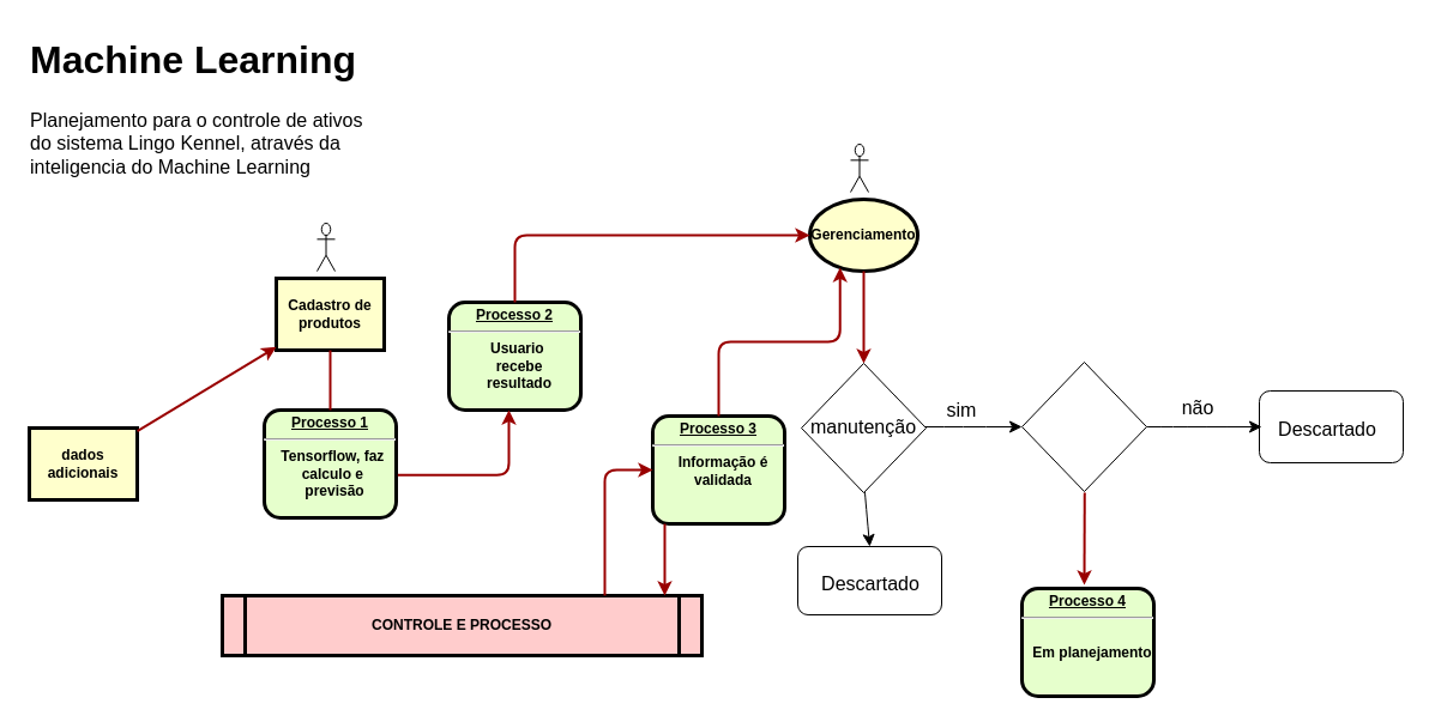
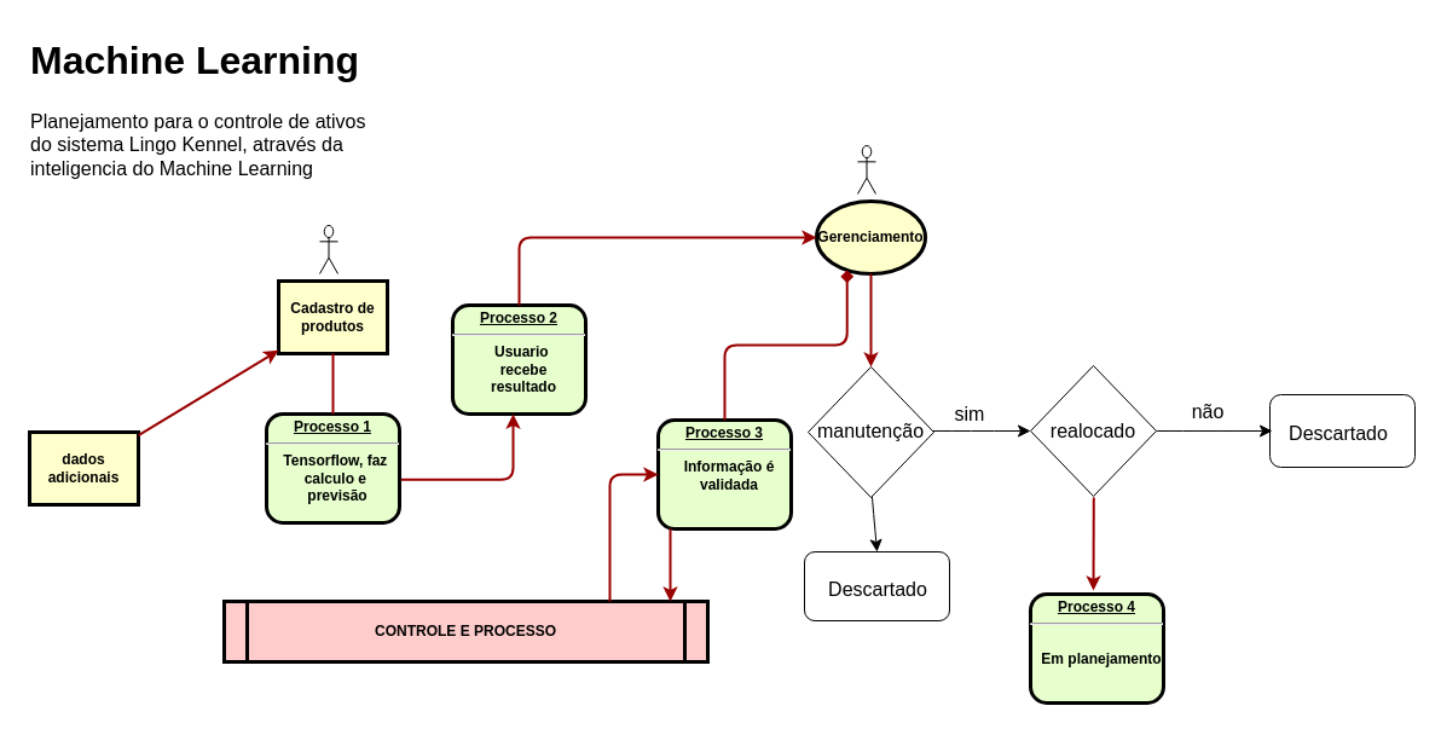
  <mxCell id="0" />
  <mxCell id="1" parent="0" />
  <mxCell id="2" value="&lt;p style=&quot;margin: 0px; margin-top: 4px; text-align: center; text-decoration: underline;&quot;&gt;&lt;strong&gt;Processo 1&lt;br&gt;&lt;/strong&gt;&lt;/p&gt;&lt;hr&gt;&lt;p style=&quot;margin: 0px; margin-left: 8px;&quot;&gt;Tensorflow, faz&amp;nbsp;&lt;br&gt;&lt;/p&gt;&lt;p style=&quot;margin: 0px; margin-left: 8px;&quot;&gt;calculo e&amp;nbsp;&lt;/p&gt;&lt;p style=&quot;margin: 0px; margin-left: 8px;&quot;&gt;previsão&lt;/p&gt;" style="verticalAlign=middle;align=center;overflow=fill;fontSize=12;fontFamily=Helvetica;html=1;rounded=1;fontStyle=1;strokeWidth=3;fillColor=#E6FFCC" parent="1" vertex="1"><mxGeometry x="220" y="342" width="110" height="90" as="geometry" /></mxCell>
  <mxCell id="3" value="Cadastro de produtos" style="whiteSpace=wrap;align=center;verticalAlign=middle;fontStyle=1;strokeWidth=3;fillColor=#FFFFCC" parent="1" vertex="1"><mxGeometry x="230" y="232" width="90" height="60" as="geometry" /></mxCell>
  <mxCell id="4" value="dados adicionais" style="whiteSpace=wrap;align=center;verticalAlign=middle;fontStyle=1;strokeWidth=3;fillColor=#FFFFCC" parent="1" vertex="1"><mxGeometry x="24" y="357" width="90" height="60" as="geometry" /></mxCell>
  <mxCell id="5" value="CONTROLE E PROCESSO" style="shape=process;whiteSpace=wrap;align=center;verticalAlign=middle;size=0.048;fontStyle=1;strokeWidth=3;fillColor=#FFCCCC" parent="1" vertex="1"><mxGeometry x="185" y="497" width="400" height="50" as="geometry" /></mxCell>
  <mxCell id="6" value="&lt;p style=&quot;margin: 0px; margin-top: 4px; text-align: center; text-decoration: underline;&quot;&gt;&lt;strong&gt;Processo 2&lt;br&gt;&lt;/strong&gt;&lt;/p&gt;&lt;hr&gt;&lt;p style=&quot;margin: 0px; margin-left: 8px;&quot;&gt;Usuario&amp;nbsp;&lt;/p&gt;&lt;p style=&quot;margin: 0px; margin-left: 8px;&quot;&gt;recebe&lt;/p&gt;&lt;p style=&quot;margin: 0px; margin-left: 8px;&quot;&gt;resultado&lt;/p&gt;" style="verticalAlign=middle;align=center;overflow=fill;fontSize=12;fontFamily=Helvetica;html=1;rounded=1;fontStyle=1;strokeWidth=3;fillColor=#E6FFCC" parent="1" vertex="1"><mxGeometry x="374" y="252" width="110" height="90" as="geometry" /></mxCell>
  <mxCell id="7" value="&lt;p style=&quot;margin: 0px; margin-top: 4px; text-align: center; text-decoration: underline;&quot;&gt;&lt;strong&gt;&lt;strong&gt;Processo 4&lt;/strong&gt;&lt;br&gt;&lt;/strong&gt;&lt;/p&gt;&lt;hr&gt;&lt;p style=&quot;margin: 0px; margin-left: 8px;&quot;&gt;&lt;br&gt;&lt;/p&gt;&lt;p style=&quot;margin: 0px; margin-left: 8px;&quot;&gt;Em planejamento&lt;/p&gt;" style="verticalAlign=middle;align=center;overflow=fill;fontSize=12;fontFamily=Helvetica;html=1;rounded=1;fontStyle=1;strokeWidth=3;fillColor=#E6FFCC" parent="1" vertex="1"><mxGeometry x="852" y="491" width="110" height="90" as="geometry" /></mxCell>
  <mxCell id="8" value="&lt;p style=&quot;margin: 0px; margin-top: 4px; text-align: center; text-decoration: underline;&quot;&gt;&lt;strong&gt;&lt;strong&gt;Processo 3&lt;/strong&gt;&lt;br&gt;&lt;/strong&gt;&lt;/p&gt;&lt;hr&gt;&lt;p style=&quot;margin: 0px; margin-left: 8px;&quot;&gt;Informação é&lt;/p&gt;&lt;p style=&quot;margin: 0px; margin-left: 8px;&quot;&gt;validada&lt;/p&gt;" style="verticalAlign=middle;align=center;overflow=fill;fontSize=12;fontFamily=Helvetica;html=1;rounded=1;fontStyle=1;strokeWidth=3;fillColor=#E6FFCC" parent="1" vertex="1"><mxGeometry x="544" y="347" width="110" height="90" as="geometry" /></mxCell>
  <mxCell id="9" value="Gerenciamento" style="ellipse;whiteSpace=wrap;align=center;verticalAlign=middle;fontStyle=1;strokeWidth=3;fillColor=#FFFFCC;" parent="1" vertex="1"><mxGeometry x="675" y="166" width="90" height="60" as="geometry" /></mxCell>
  <mxCell id="10" value="" style="edgeStyle=none;noEdgeStyle=1;strokeColor=#990000;strokeWidth=2;endArrow=none;" parent="1" source="3" target="2" edge="1"><mxGeometry width="100" height="100" relative="1" as="geometry"><mxPoint x="4" y="356" as="sourcePoint" /><mxPoint x="104" y="256" as="targetPoint" /></mxGeometry></mxCell>
  <mxCell id="11" value="" style="edgeStyle=none;noEdgeStyle=1;strokeColor=#990000;strokeWidth=2;" parent="1" source="4" target="3" edge="1"><mxGeometry width="100" height="100" relative="1" as="geometry"><mxPoint x="264" y="296" as="sourcePoint" /><mxPoint x="364" y="196" as="targetPoint" /></mxGeometry></mxCell>
  <mxCell id="12" value="" style="edgeStyle=elbowEdgeStyle;elbow=horizontal;strokeColor=#990000;strokeWidth=2;exitX=1.012;exitY=0.604;exitDx=0;exitDy=0;exitPerimeter=0;" parent="1" source="2" target="6" edge="1"><mxGeometry width="100" height="100" relative="1" as="geometry"><mxPoint x="364" y="476" as="sourcePoint" /><mxPoint x="464" y="376" as="targetPoint" /><Array as="points"><mxPoint x="424" y="416" /></Array></mxGeometry></mxCell>
  <mxCell id="13" value="" style="edgeStyle=elbowEdgeStyle;elbow=horizontal;strokeColor=#990000;strokeWidth=2" parent="1" source="6" target="9" edge="1"><mxGeometry width="100" height="100" relative="1" as="geometry"><mxPoint x="244" y="286" as="sourcePoint" /><mxPoint x="344" y="186" as="targetPoint" /><Array as="points"><mxPoint x="429" y="246" /></Array></mxGeometry></mxCell>
- <mxCell id="14" value="" style="edgeStyle=elbowEdgeStyle;elbow=vertical;entryX=0.25;entryY=1;strokeColor=#990000;strokeWidth=2" parent="1" source="8" target="9" edge="1"><mxGeometry width="100" height="100" relative="1" as="geometry"><mxPoint x="514" y="356" as="sourcePoint" /><mxPoint x="614" y="256" as="targetPoint" /></mxGeometry></mxCell>
+ <mxCell id="14" value="" style="edgeStyle=elbowEdgeStyle;elbow=vertical;entryX=0.25;entryY=1;strokeColor=#990000;strokeWidth=2;endArrow=diamond;" parent="1" source="8" target="9" edge="1"><mxGeometry width="100" height="100" relative="1" as="geometry"><mxPoint x="514" y="356" as="sourcePoint" /><mxPoint x="614" y="256" as="targetPoint" /></mxGeometry></mxCell>
  <mxCell id="15" value="" style="edgeStyle=elbowEdgeStyle;elbow=horizontal;strokeColor=#990000;strokeWidth=2" parent="1" source="8" target="5" edge="1"><mxGeometry width="100" height="100" relative="1" as="geometry"><mxPoint x="554" y="486" as="sourcePoint" /><mxPoint x="494" y="356" as="targetPoint" /><Array as="points"><mxPoint x="554" y="466" /></Array></mxGeometry></mxCell>
  <mxCell id="16" value="" style="edgeStyle=segmentEdgeStyle;strokeColor=#990000;strokeWidth=2" parent="1" source="5" target="8" edge="1"><mxGeometry width="100" height="100" relative="1" as="geometry"><mxPoint x="324" y="466" as="sourcePoint" /><mxPoint x="424" y="366" as="targetPoint" /><Array as="points"><mxPoint x="504" y="392" /></Array></mxGeometry></mxCell>
  <mxCell id="17" value="" style="edgeStyle=elbowEdgeStyle;elbow=horizontal;strokeColor=#990000;strokeWidth=2;entryX=0.5;entryY=0;entryDx=0;entryDy=0;exitX=0.5;exitY=1;exitDx=0;exitDy=0;" edge="1" parent="1" source="9" target="20"><mxGeometry width="100" height="100" relative="1" as="geometry"><mxPoint x="720" y="226" as="sourcePoint" /><mxPoint x="720" y="316" as="targetPoint" /></mxGeometry></mxCell>
  <mxCell id="18" value="" style="edgeStyle=none;curved=1;rounded=0;orthogonalLoop=1;jettySize=auto;html=1;fontSize=12;startSize=8;endSize=8;" edge="1" parent="1" source="22" target="21"><mxGeometry relative="1" as="geometry" /></mxCell>
  <mxCell id="19" value="" style="edgeStyle=none;curved=1;rounded=0;orthogonalLoop=1;jettySize=auto;html=1;fontSize=12;startSize=8;endSize=8;entryX=0.5;entryY=0;entryDx=0;entryDy=0;" edge="1" parent="1" target="25"><mxGeometry relative="1" as="geometry"><mxPoint x="720.887" y="410.002" as="sourcePoint" /><mxPoint x="722.302" y="435" as="targetPoint" /></mxGeometry></mxCell>
  <mxCell id="20" value="" style="rhombus;whiteSpace=wrap;html=1;fontSize=16;" vertex="1" parent="1"><mxGeometry x="668" y="303" width="104" height="108" as="geometry" /></mxCell>
  <mxCell id="21" value="" style="rhombus;whiteSpace=wrap;html=1;fontSize=16;" vertex="1" parent="1"><mxGeometry x="852" y="302" width="104" height="108" as="geometry" /></mxCell>
  <mxCell id="22" value="manutenção" style="text;html=1;strokeColor=none;fillColor=none;align=center;verticalAlign=middle;whiteSpace=wrap;rounded=0;fontSize=16;" vertex="1" parent="1"><mxGeometry x="690" y="341" width="60" height="30" as="geometry" /></mxCell>
  <mxCell id="23" value="sim" style="text;html=1;strokeColor=none;fillColor=none;align=center;verticalAlign=middle;whiteSpace=wrap;rounded=0;fontSize=16;" vertex="1" parent="1"><mxGeometry x="772" y="327" width="60" height="30" as="geometry" /></mxCell>
+ <mxCell id="24" value="realocado" style="text;html=1;strokeColor=none;fillColor=none;align=center;verticalAlign=middle;whiteSpace=wrap;rounded=0;fontSize=16;" vertex="1" parent="1"><mxGeometry x="874" y="341" width="60" height="30" as="geometry" /></mxCell>
  <mxCell id="25" value="" style="rounded=1;whiteSpace=wrap;html=1;fontSize=16;" vertex="1" parent="1"><mxGeometry x="665" y="456" width="120" height="57" as="geometry" /></mxCell>
  <mxCell id="26" value="Descartado" style="text;html=1;strokeColor=none;fillColor=none;align=center;verticalAlign=middle;whiteSpace=wrap;rounded=0;fontSize=16;" vertex="1" parent="1"><mxGeometry x="696" y="472" width="60" height="30" as="geometry" /></mxCell>
  <mxCell id="27" value="" style="rounded=1;whiteSpace=wrap;html=1;fontSize=16;" vertex="1" parent="1"><mxGeometry x="1050" y="326" width="120" height="60" as="geometry" /></mxCell>
  <mxCell id="28" value="Descartado" style="text;html=1;strokeColor=none;fillColor=none;align=center;verticalAlign=middle;whiteSpace=wrap;rounded=0;fontSize=16;" vertex="1" parent="1"><mxGeometry x="1077" y="343" width="60" height="30" as="geometry" /></mxCell>
  <mxCell id="29" value="" style="endArrow=classic;html=1;rounded=0;fontSize=12;startSize=8;endSize=8;curved=1;exitX=1;exitY=0.5;exitDx=0;exitDy=0;entryX=0;entryY=0.5;entryDx=0;entryDy=0;" edge="1" parent="1" source="21"><mxGeometry width="50" height="50" relative="1" as="geometry"><mxPoint x="984" y="456" as="sourcePoint" /><mxPoint x="1052" y="356" as="targetPoint" /></mxGeometry></mxCell>
  <mxCell id="30" value="não" style="text;html=1;strokeColor=none;fillColor=none;align=center;verticalAlign=middle;whiteSpace=wrap;rounded=0;fontSize=16;" vertex="1" parent="1"><mxGeometry x="969" y="325" width="60" height="30" as="geometry" /></mxCell>
  <mxCell id="31" value="" style="shape=umlActor;verticalLabelPosition=bottom;verticalAlign=top;html=1;outlineConnect=0;fontSize=16;" vertex="1" parent="1"><mxGeometry x="709" y="120" width="15" height="40" as="geometry" /></mxCell>
  <mxCell id="32" value="" style="shape=umlActor;verticalLabelPosition=bottom;verticalAlign=top;html=1;outlineConnect=0;fontSize=16;" vertex="1" parent="1"><mxGeometry x="264" y="186" width="15" height="40" as="geometry" /></mxCell>
  <mxCell id="33" value="&lt;h1&gt;Machine Learning&lt;/h1&gt;&lt;p&gt;Planejamento para o controle de ativos do sistema Lingo Kennel, através da inteligencia do Machine Learning&lt;/p&gt;" style="text;html=1;strokeColor=none;fillColor=none;spacing=5;spacingTop=-20;whiteSpace=wrap;overflow=hidden;rounded=0;fontSize=16;" vertex="1" parent="1"><mxGeometry x="20" y="20" width="290" height="200" as="geometry" /></mxCell>
  <mxCell id="34" value="" style="edgeStyle=elbowEdgeStyle;elbow=horizontal;strokeColor=#990000;strokeWidth=2;entryX=0.5;entryY=0;entryDx=0;entryDy=0;exitX=0.5;exitY=1;exitDx=0;exitDy=0;" edge="1" parent="1"><mxGeometry width="100" height="100" relative="1" as="geometry"><mxPoint x="904.29" y="411" as="sourcePoint" /><mxPoint x="904.29" y="488" as="targetPoint" /></mxGeometry></mxCell>
